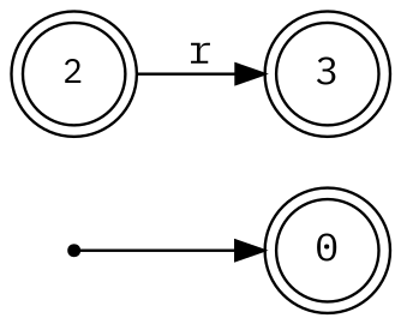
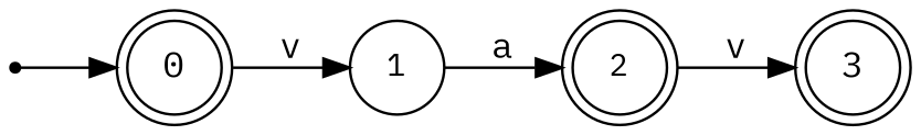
  digraph {
    fontname="IBM Plex Mono"
    rankdir=LR
    node [fontname="IBM Plex Mono" fontsize=14 shape=doublecircle]
    edge [fontname="IBM Plex Mono"]
    n1 [label=0]
+   n2 [fontsize=12 label=1 shape=circle]
    n3 [fontsize=12 label=2]
    n4 [label=3]
    n5 [label=3 shape=point]
-   n3 -> n4 [label=r]
+   n1 -> n2 [label=v]
+   n2 -> n3 [label=a]
+   n3 -> n4 [label=v]
    n5 -> n1
  }
